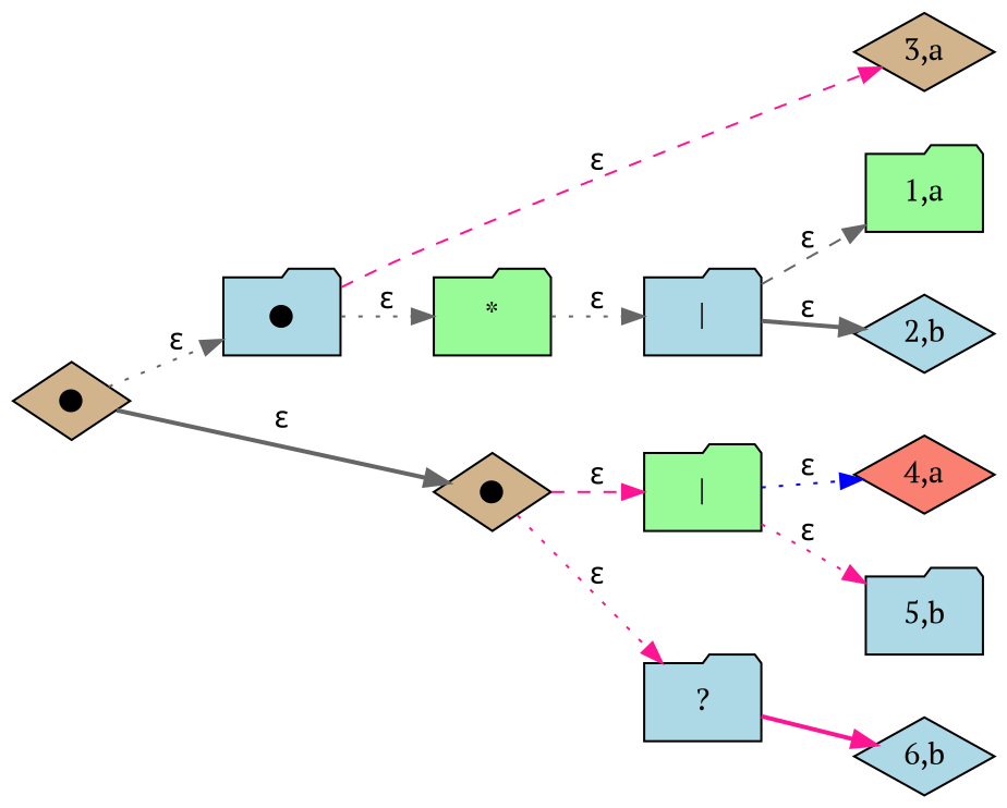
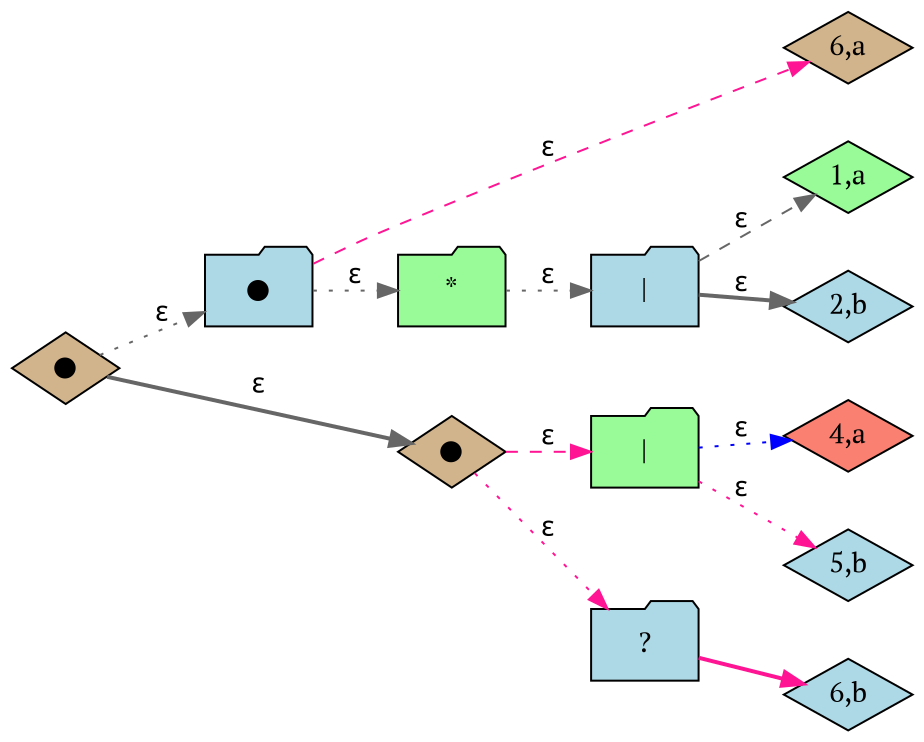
  digraph {
    fontname="PT Serif"
    nodesep=0.4
    rankdir=LR
    node [fillcolor=lightblue fontname="PT Serif" shape=diamond style=filled]
    edge [color=gray40 fontname="PT Serif" style=dotted]
-   n1 [fillcolor=tan label="3,a"]
-   n2 [fillcolor=palegreen label="1,a" shape=folder]
+   n1 [fillcolor=tan label="6,a"]
+   n2 [fillcolor=palegreen label="1,a"]
    n3 [label="2,b"]
    n4 [fillcolor=salmon label="4,a"]
-   n5 [label="5,b" shape=folder]
+   n5 [label="5,b"]
    n6 [label="6,b"]
    n7 [fillcolor=palegreen label="*" shape=folder]
    n8 [label="|" shape=folder]
    n9 [label="●" shape=folder]
    n10 [fillcolor=tan label="●"]
    n11 [fillcolor=tan label="●"]
    n12 [fillcolor=palegreen label="|" shape=folder]
    n13 [label="?" shape=folder]
    subgraph sub_1 {
      rank=same
      n1
      n2
      n3
      n4
      n5
      n6
    }
    subgraph sub_2 {
      rank=same
      n7
    }
    n7 -> n8 [label="ε"]
    n8 -> n2 [label="ε" style=dashed]
    n8 -> n3 [label="ε" style=bold]
    n9 -> n1 [color=deeppink label="ε" style=dashed]
    n9 -> n7 [label="ε"]
    n10 -> n9 [label="ε"]
    n10 -> n11 [label="ε" style=bold]
    n11 -> n12 [color=deeppink label="ε" style=dashed]
    n11 -> n13 [color=deeppink label="ε"]
    n12 -> n4 [color=blue label="ε"]
    n12 -> n5 [color=deeppink label="ε"]
    n13 -> n6 [color=deeppink style=bold]
  }
